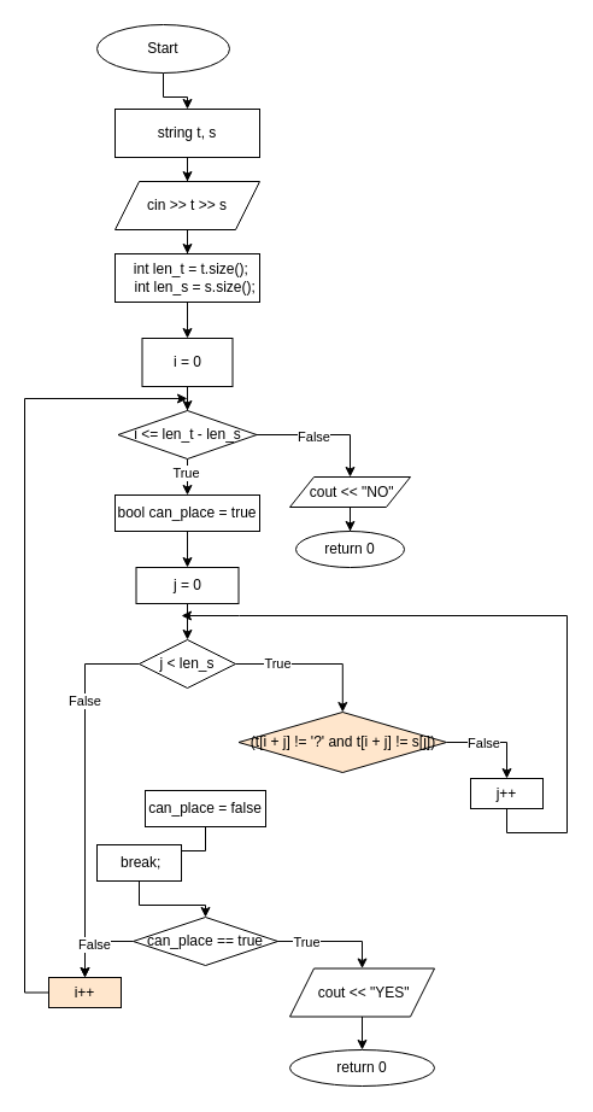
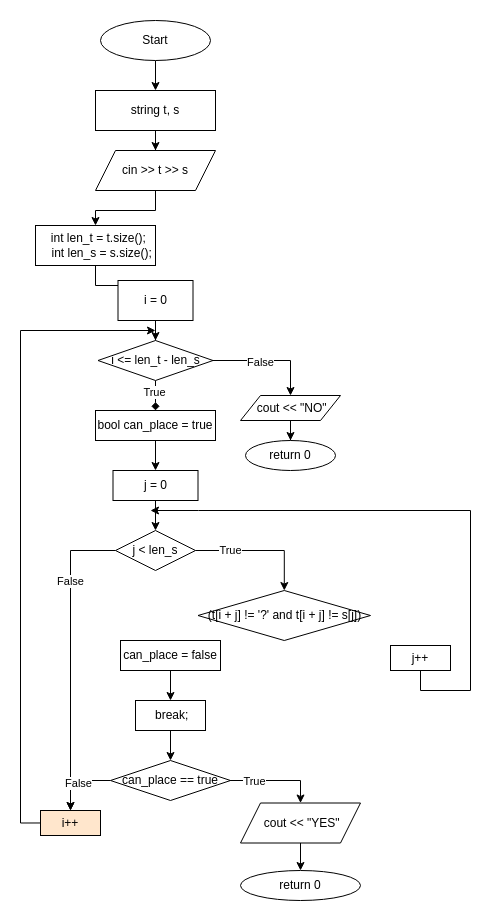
  <mxCell id="0" />
  <mxCell id="1" parent="0" />
  <mxCell id="2" style="edgeStyle=orthogonalEdgeStyle;rounded=0;orthogonalLoop=1;jettySize=auto;html=1;" edge="1" parent="1" source="3" target="5"><mxGeometry relative="1" as="geometry"><mxPoint x="155" y="90" as="targetPoint" /></mxGeometry></mxCell>
- <mxCell id="3" value="Start" style="ellipse;whiteSpace=wrap;html=1;" vertex="1" parent="1"><mxGeometry x="80" y="20" width="110" height="40" as="geometry" /></mxCell>
+ <mxCell id="3" value="Start" style="ellipse;whiteSpace=wrap;html=1;" vertex="1" parent="1"><mxGeometry x="100" y="20" width="110" height="40" as="geometry" /></mxCell>
  <mxCell id="4" style="edgeStyle=orthogonalEdgeStyle;rounded=0;orthogonalLoop=1;jettySize=auto;html=1;" edge="1" parent="1" source="5" target="7"><mxGeometry relative="1" as="geometry"><mxPoint x="155" y="160" as="targetPoint" /></mxGeometry></mxCell>
  <mxCell id="5" value="string t, s" style="rounded=0;whiteSpace=wrap;html=1;" vertex="1" parent="1"><mxGeometry x="95" y="90" width="120" height="40" as="geometry" /></mxCell>
  <mxCell id="6" style="edgeStyle=orthogonalEdgeStyle;rounded=0;orthogonalLoop=1;jettySize=auto;html=1;" edge="1" parent="1" source="7" target="9"><mxGeometry relative="1" as="geometry"><mxPoint x="155" y="220" as="targetPoint" /></mxGeometry></mxCell>
  <mxCell id="7" value="cin &amp;gt;&amp;gt; t &amp;gt;&amp;gt; s" style="shape=parallelogram;perimeter=parallelogramPerimeter;whiteSpace=wrap;html=1;fixedSize=1;" vertex="1" parent="1"><mxGeometry x="95" y="150" width="120" height="40" as="geometry" /></mxCell>
  <mxCell id="8" style="edgeStyle=orthogonalEdgeStyle;rounded=0;orthogonalLoop=1;jettySize=auto;html=1;" edge="1" parent="1" source="9" target="11"><mxGeometry relative="1" as="geometry"><mxPoint x="155" y="280" as="targetPoint" /></mxGeometry></mxCell>
- <mxCell id="9" value="&lt;div&gt;&amp;nbsp; int len_t = t.size();&lt;/div&gt;&lt;div&gt;&amp;nbsp; &amp;nbsp; int len_s = s.size();&lt;/div&gt;" style="rounded=0;whiteSpace=wrap;html=1;" vertex="1" parent="1"><mxGeometry x="95" y="210" width="120" height="40" as="geometry" /></mxCell>
+ <mxCell id="9" value="&lt;div&gt;&amp;nbsp; int len_t = t.size();&lt;/div&gt;&lt;div&gt;&amp;nbsp; &amp;nbsp; int len_s = s.size();&lt;/div&gt;" style="rounded=0;whiteSpace=wrap;html=1;" vertex="1" parent="1"><mxGeometry x="35" y="225" width="120" height="40" as="geometry" /></mxCell>
  <mxCell id="10" style="edgeStyle=orthogonalEdgeStyle;rounded=0;orthogonalLoop=1;jettySize=auto;html=1;" edge="1" parent="1" source="11" target="16"><mxGeometry relative="1" as="geometry"><mxPoint x="155" y="330" as="targetPoint" /></mxGeometry></mxCell>
  <mxCell id="11" value="i = 0" style="rounded=0;whiteSpace=wrap;html=1;" vertex="1" parent="1"><mxGeometry x="117.5" y="280" width="75" height="40" as="geometry" /></mxCell>
- <mxCell id="12" style="edgeStyle=orthogonalEdgeStyle;rounded=0;orthogonalLoop=1;jettySize=auto;html=1;" edge="1" parent="1" source="16" target="18"><mxGeometry relative="1" as="geometry"><mxPoint x="155" y="410" as="targetPoint" /></mxGeometry></mxCell>
+ <mxCell id="12" style="edgeStyle=orthogonalEdgeStyle;rounded=0;orthogonalLoop=1;jettySize=auto;html=1;endArrow=diamond;" edge="1" parent="1" source="16" target="18"><mxGeometry relative="1" as="geometry"><mxPoint x="155" y="410" as="targetPoint" /></mxGeometry></mxCell>
  <mxCell id="13" value="True" style="edgeLabel;html=1;align=center;verticalAlign=middle;resizable=0;points=[];" vertex="1" connectable="0" parent="12"><mxGeometry x="0.232" y="-2" relative="1" as="geometry"><mxPoint as="offset" /></mxGeometry></mxCell>
  <mxCell id="14" style="edgeStyle=orthogonalEdgeStyle;rounded=0;orthogonalLoop=1;jettySize=auto;html=1;exitX=1;exitY=0.5;exitDx=0;exitDy=0;" edge="1" parent="1" source="16" target="46"><mxGeometry relative="1" as="geometry"><mxPoint x="270" y="400" as="targetPoint" /></mxGeometry></mxCell>
  <mxCell id="15" value="False" style="edgeLabel;html=1;align=center;verticalAlign=middle;resizable=0;points=[];" vertex="1" connectable="0" parent="14"><mxGeometry x="-0.169" y="-1" relative="1" as="geometry"><mxPoint as="offset" /></mxGeometry></mxCell>
  <mxCell id="16" value="i &amp;lt;= len_t - len_s" style="rhombus;whiteSpace=wrap;html=1;" vertex="1" parent="1"><mxGeometry x="97.5" y="340" width="115" height="40" as="geometry" /></mxCell>
  <mxCell id="17" style="edgeStyle=orthogonalEdgeStyle;rounded=0;orthogonalLoop=1;jettySize=auto;html=1;" edge="1" parent="1" source="18" target="20"><mxGeometry relative="1" as="geometry"><mxPoint x="155" y="470" as="targetPoint" /></mxGeometry></mxCell>
  <mxCell id="18" value="&lt;span class=&quot;hljs-type&quot;&gt;bool&lt;/span&gt; can_place = &lt;span class=&quot;hljs-literal&quot;&gt;true&lt;/span&gt;" style="rounded=0;whiteSpace=wrap;html=1;" vertex="1" parent="1"><mxGeometry x="95" y="410" width="120" height="30" as="geometry" /></mxCell>
  <mxCell id="19" style="edgeStyle=orthogonalEdgeStyle;rounded=0;orthogonalLoop=1;jettySize=auto;html=1;" edge="1" parent="1" source="20" target="25"><mxGeometry relative="1" as="geometry"><mxPoint x="155" y="530" as="targetPoint" /></mxGeometry></mxCell>
  <mxCell id="20" value="j = 0" style="rounded=0;whiteSpace=wrap;html=1;" vertex="1" parent="1"><mxGeometry x="112.5" y="470" width="85" height="30" as="geometry" /></mxCell>
  <mxCell id="21" style="edgeStyle=orthogonalEdgeStyle;rounded=0;orthogonalLoop=1;jettySize=auto;html=1;" edge="1" parent="1" source="25" target="28"><mxGeometry relative="1" as="geometry"><mxPoint x="220" y="580" as="targetPoint" /></mxGeometry></mxCell>
  <mxCell id="22" value="True" style="edgeLabel;html=1;align=center;verticalAlign=middle;resizable=0;points=[];" vertex="1" connectable="0" parent="21"><mxGeometry x="-0.467" y="1" relative="1" as="geometry"><mxPoint as="offset" /></mxGeometry></mxCell>
  <mxCell id="23" style="edgeStyle=orthogonalEdgeStyle;rounded=0;orthogonalLoop=1;jettySize=auto;html=1;entryX=0.5;entryY=0;entryDx=0;entryDy=0;" edge="1" parent="1" source="25" target="44"><mxGeometry relative="1" as="geometry" /></mxCell>
  <mxCell id="24" value="False" style="edgeLabel;html=1;align=center;verticalAlign=middle;resizable=0;points=[];" vertex="1" connectable="0" parent="23"><mxGeometry x="-0.773" y="-3" relative="1" as="geometry"><mxPoint x="-11" y="33" as="offset" /></mxGeometry></mxCell>
  <mxCell id="25" value="j &amp;lt; len_s" style="rhombus;whiteSpace=wrap;html=1;" vertex="1" parent="1"><mxGeometry x="115" y="530" width="80" height="40" as="geometry" /></mxCell>
- <mxCell id="26" style="edgeStyle=orthogonalEdgeStyle;rounded=0;orthogonalLoop=1;jettySize=auto;html=1;" edge="1" parent="1" source="28" target="34"><mxGeometry relative="1" as="geometry"><mxPoint x="390" y="660" as="targetPoint" /></mxGeometry></mxCell>
- <mxCell id="27" value="False" style="edgeLabel;html=1;align=center;verticalAlign=middle;resizable=0;points=[];" vertex="1" connectable="0" parent="26"><mxGeometry x="-0.038" y="2" relative="1" as="geometry"><mxPoint x="-8" y="2" as="offset" /></mxGeometry></mxCell>
- <mxCell id="28" value="(t[i + j] != '?' and t[i + j] != s[j])" style="rhombus;whiteSpace=wrap;html=1;fillColor=#ffe6cc;" vertex="1" parent="1"><mxGeometry x="197.5" y="590" width="172.5" height="50" as="geometry" /></mxCell>
+ <mxCell id="28" value="(t[i + j] != '?' and t[i + j] != s[j])" style="rhombus;whiteSpace=wrap;html=1;" vertex="1" parent="1"><mxGeometry x="197.5" y="590" width="172.5" height="50" as="geometry" /></mxCell>
  <mxCell id="29" style="edgeStyle=orthogonalEdgeStyle;rounded=0;orthogonalLoop=1;jettySize=auto;html=1;" edge="1" parent="1" source="30" target="32"><mxGeometry relative="1" as="geometry"><mxPoint x="170" y="700" as="targetPoint" /></mxGeometry></mxCell>
- <mxCell id="30" value="can_place = false" style="rounded=0;whiteSpace=wrap;html=1;" vertex="1" parent="1"><mxGeometry x="120" y="655" width="100" height="30" as="geometry" /></mxCell>
+ <mxCell id="30" value="can_place = false" style="rounded=0;whiteSpace=wrap;html=1;" vertex="1" parent="1"><mxGeometry x="120" y="640" width="100" height="30" as="geometry" /></mxCell>
  <mxCell id="31" style="edgeStyle=orthogonalEdgeStyle;rounded=0;orthogonalLoop=1;jettySize=auto;html=1;" edge="1" parent="1" source="32" target="39"><mxGeometry relative="1" as="geometry"><mxPoint x="170" y="760" as="targetPoint" /></mxGeometry></mxCell>
- <mxCell id="32" value="&amp;nbsp;break;" style="rounded=0;whiteSpace=wrap;html=1;" vertex="1" parent="1"><mxGeometry x="80" y="700" width="70" height="30" as="geometry" /></mxCell>
+ <mxCell id="32" value="&amp;nbsp;break;" style="rounded=0;whiteSpace=wrap;html=1;" vertex="1" parent="1"><mxGeometry x="135" y="700" width="70" height="30" as="geometry" /></mxCell>
  <mxCell id="33" style="edgeStyle=orthogonalEdgeStyle;rounded=0;orthogonalLoop=1;jettySize=auto;html=1;exitX=0.5;exitY=1;exitDx=0;exitDy=0;" edge="1" parent="1" source="34"><mxGeometry relative="1" as="geometry"><mxPoint x="150" y="510" as="targetPoint" /><Array as="points"><mxPoint x="420" y="690" /><mxPoint x="470" y="690" /><mxPoint x="470" y="510" /><mxPoint x="198" y="510" /></Array></mxGeometry></mxCell>
  <mxCell id="34" value="j++" style="rounded=0;whiteSpace=wrap;html=1;" vertex="1" parent="1"><mxGeometry x="390" y="645" width="60" height="25" as="geometry" /></mxCell>
  <mxCell id="35" style="edgeStyle=orthogonalEdgeStyle;rounded=0;orthogonalLoop=1;jettySize=auto;html=1;exitX=1;exitY=0.5;exitDx=0;exitDy=0;" edge="1" parent="1" target="41"><mxGeometry relative="1" as="geometry"><mxPoint x="300" y="820" as="targetPoint" /><mxPoint x="170" y="780" as="sourcePoint" /><Array as="points"><mxPoint x="300" y="780" /></Array></mxGeometry></mxCell>
  <mxCell id="36" value="True" style="edgeLabel;html=1;align=center;verticalAlign=middle;resizable=0;points=[];" vertex="1" connectable="0" parent="35"><mxGeometry x="-0.147" relative="1" as="geometry"><mxPoint x="18" as="offset" /></mxGeometry></mxCell>
  <mxCell id="37" style="edgeStyle=orthogonalEdgeStyle;rounded=0;orthogonalLoop=1;jettySize=auto;html=1;entryX=0.5;entryY=0;entryDx=0;entryDy=0;" edge="1" parent="1" source="39" target="44"><mxGeometry relative="1" as="geometry"><mxPoint x="250" y="820" as="targetPoint" /></mxGeometry></mxCell>
  <mxCell id="38" value="False" style="edgeLabel;html=1;align=center;verticalAlign=middle;resizable=0;points=[];" vertex="1" connectable="0" parent="37"><mxGeometry x="-0.047" y="2" relative="1" as="geometry"><mxPoint as="offset" /></mxGeometry></mxCell>
  <mxCell id="39" value="can_place == true" style="rhombus;whiteSpace=wrap;html=1;" vertex="1" parent="1"><mxGeometry x="110" y="760" width="120" height="40" as="geometry" /></mxCell>
  <mxCell id="40" style="edgeStyle=orthogonalEdgeStyle;rounded=0;orthogonalLoop=1;jettySize=auto;html=1;" edge="1" parent="1" source="41" target="42"><mxGeometry relative="1" as="geometry"><mxPoint x="300" y="890" as="targetPoint" /></mxGeometry></mxCell>
  <mxCell id="41" value="&amp;nbsp;cout &amp;lt;&amp;lt; &quot;YES&quot;" style="shape=parallelogram;perimeter=parallelogramPerimeter;whiteSpace=wrap;html=1;fixedSize=1;" vertex="1" parent="1"><mxGeometry x="240" y="802.5" width="120" height="40" as="geometry" /></mxCell>
  <mxCell id="42" value="return 0" style="ellipse;whiteSpace=wrap;html=1;" vertex="1" parent="1"><mxGeometry x="240" y="870" width="120" height="30" as="geometry" /></mxCell>
  <mxCell id="43" style="edgeStyle=orthogonalEdgeStyle;rounded=0;orthogonalLoop=1;jettySize=auto;html=1;" edge="1" parent="1"><mxGeometry relative="1" as="geometry"><mxPoint x="45" y="822.483" as="sourcePoint" /><mxPoint x="155" y="330" as="targetPoint" /><Array as="points"><mxPoint x="20" y="822" /><mxPoint x="20" y="330" /></Array></mxGeometry></mxCell>
  <mxCell id="44" value="i++" style="rounded=0;whiteSpace=wrap;html=1;fillColor=#ffe6cc;" vertex="1" parent="1"><mxGeometry x="40" y="810" width="60" height="25" as="geometry" /></mxCell>
  <mxCell id="45" style="edgeStyle=orthogonalEdgeStyle;rounded=0;orthogonalLoop=1;jettySize=auto;html=1;" edge="1" parent="1" source="46" target="47"><mxGeometry relative="1" as="geometry"><mxPoint x="290" y="440" as="targetPoint" /></mxGeometry></mxCell>
  <mxCell id="46" value="&amp;nbsp;cout &amp;lt;&amp;lt; &quot;NO&quot;" style="shape=parallelogram;perimeter=parallelogramPerimeter;whiteSpace=wrap;html=1;fixedSize=1;" vertex="1" parent="1"><mxGeometry x="240" y="395" width="100" height="25" as="geometry" /></mxCell>
  <mxCell id="47" value="return 0" style="ellipse;whiteSpace=wrap;html=1;" vertex="1" parent="1"><mxGeometry x="245" y="440" width="90" height="30" as="geometry" /></mxCell>
